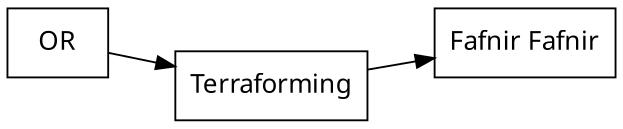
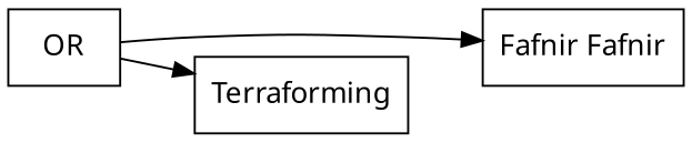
  digraph {
    rankdir=LR
    splines=spline
    node [fontname=Sans shape=record]
    n1 [label=OR]
    n2 [label="Fafnir Fafnir"]
    n3 [label=Terraforming]
-   n3 -> n2
+   n1 -> n2
    n1 -> n3
  }
